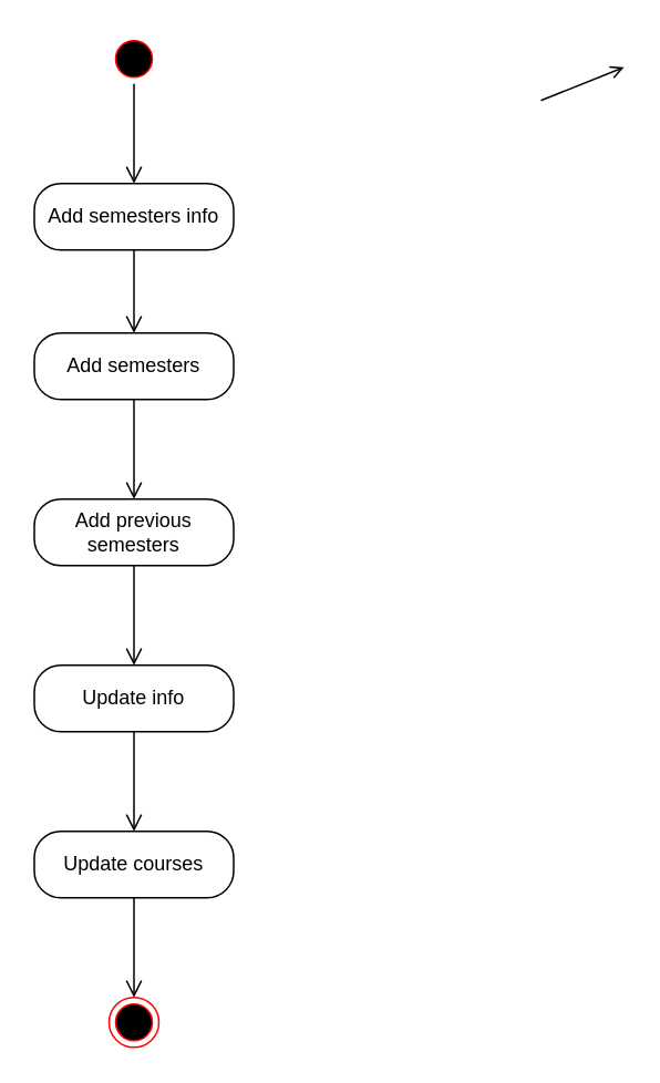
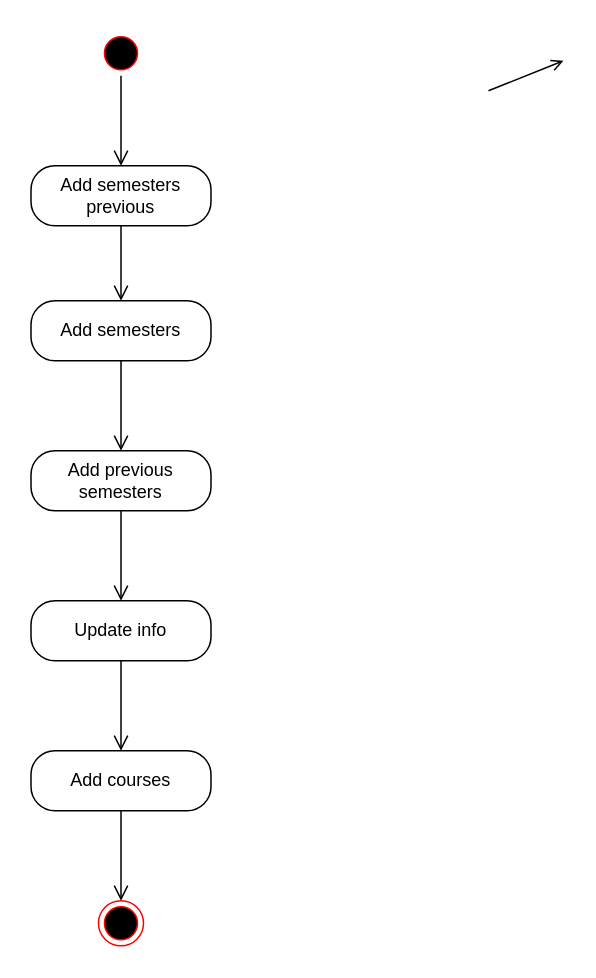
  <mxCell id="0" />
  <mxCell id="1" parent="0" />
  <mxCell id="2" value="" style="ellipse;html=1;shape=startState;fillColor=#000000;strokeColor=#ff0000;" vertex="1" parent="1"><mxGeometry x="65" y="20" width="30" height="30" as="geometry" /></mxCell>
  <mxCell id="3" value="" style="edgeStyle=orthogonalEdgeStyle;html=1;verticalAlign=bottom;endArrow=open;endSize=8;strokeColor=#000000;entryX=0.5;entryY=0;entryDx=0;entryDy=0;" edge="1" source="2" parent="1"><mxGeometry relative="1" as="geometry"><mxPoint x="80" y="110" as="targetPoint" /></mxGeometry></mxCell>
- <mxCell id="4" value="Add semesters info" style="rounded=1;whiteSpace=wrap;html=1;arcSize=40;fontColor=#000000;fillColor=#FFFFFF;strokeColor=#000000;" vertex="1" parent="1"><mxGeometry x="20" y="110" width="120" height="40" as="geometry" /></mxCell>
+ <mxCell id="4" value="Add semesters previous" style="rounded=1;whiteSpace=wrap;html=1;arcSize=40;fontColor=#000000;fillColor=#FFFFFF;strokeColor=#000000;" vertex="1" parent="1"><mxGeometry x="20" y="110" width="120" height="40" as="geometry" /></mxCell>
  <mxCell id="5" value="" style="edgeStyle=orthogonalEdgeStyle;html=1;verticalAlign=bottom;endArrow=open;endSize=8;strokeColor=#000000;" edge="1" source="4" parent="1"><mxGeometry relative="1" as="geometry"><mxPoint x="80" y="200" as="targetPoint" /></mxGeometry></mxCell>
  <mxCell id="6" value="" style="endArrow=open;html=1;strokeColor=#000000;strokeWidth=1;entryX=0;entryY=0.5;entryDx=0;entryDy=0;exitX=1;exitY=0.5;exitDx=0;exitDy=0;endFill=0;" edge="1" parent="1"><mxGeometry width="50" height="50" relative="1" as="geometry"><mxPoint x="325" y="60" as="sourcePoint" /><mxPoint x="375" y="40" as="targetPoint" /></mxGeometry></mxCell>
  <mxCell id="7" value="Add semesters" style="rounded=1;whiteSpace=wrap;html=1;arcSize=40;fontColor=#000000;fillColor=#FFFFFF;strokeColor=#000000;" vertex="1" parent="1"><mxGeometry x="20" y="200" width="120" height="40" as="geometry" /></mxCell>
  <mxCell id="8" value="" style="edgeStyle=orthogonalEdgeStyle;html=1;verticalAlign=bottom;endArrow=open;endSize=8;strokeColor=#000000;" edge="1" parent="1" source="7"><mxGeometry relative="1" as="geometry"><mxPoint x="80" y="300" as="targetPoint" /></mxGeometry></mxCell>
  <mxCell id="9" value="Add previous semesters" style="rounded=1;whiteSpace=wrap;html=1;arcSize=40;fontColor=#000000;fillColor=#FFFFFF;strokeColor=#000000;" vertex="1" parent="1"><mxGeometry x="20" y="300" width="120" height="40" as="geometry" /></mxCell>
  <mxCell id="10" value="" style="edgeStyle=orthogonalEdgeStyle;html=1;verticalAlign=bottom;endArrow=open;endSize=8;strokeColor=#000000;" edge="1" parent="1" source="9"><mxGeometry relative="1" as="geometry"><mxPoint x="80" y="400" as="targetPoint" /></mxGeometry></mxCell>
  <mxCell id="11" value="Update info" style="rounded=1;whiteSpace=wrap;html=1;arcSize=40;fontColor=#000000;fillColor=#FFFFFF;strokeColor=#000000;" vertex="1" parent="1"><mxGeometry x="20" y="400" width="120" height="40" as="geometry" /></mxCell>
  <mxCell id="12" value="" style="edgeStyle=orthogonalEdgeStyle;html=1;verticalAlign=bottom;endArrow=open;endSize=8;strokeColor=#000000;" edge="1" parent="1" source="11"><mxGeometry relative="1" as="geometry"><mxPoint x="80" y="500" as="targetPoint" /></mxGeometry></mxCell>
  <mxCell id="13" value="" style="ellipse;html=1;shape=endState;fillColor=#000000;strokeColor=#ff0000;" vertex="1" parent="1"><mxGeometry x="65" y="600" width="30" height="30" as="geometry" /></mxCell>
- <mxCell id="14" value="Update courses" style="rounded=1;whiteSpace=wrap;html=1;arcSize=40;fontColor=#000000;fillColor=#FFFFFF;strokeColor=#000000;" vertex="1" parent="1"><mxGeometry x="20" y="500" width="120" height="40" as="geometry" /></mxCell>
+ <mxCell id="14" value="Add courses" style="rounded=1;whiteSpace=wrap;html=1;arcSize=40;fontColor=#000000;fillColor=#FFFFFF;strokeColor=#000000;" vertex="1" parent="1"><mxGeometry x="20" y="500" width="120" height="40" as="geometry" /></mxCell>
  <mxCell id="15" value="" style="edgeStyle=orthogonalEdgeStyle;html=1;verticalAlign=bottom;endArrow=open;endSize=8;strokeColor=#000000;" edge="1" parent="1" source="14"><mxGeometry relative="1" as="geometry"><mxPoint x="80" y="600" as="targetPoint" /></mxGeometry></mxCell>
